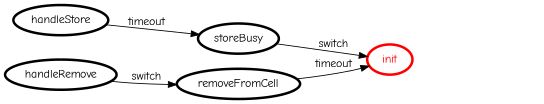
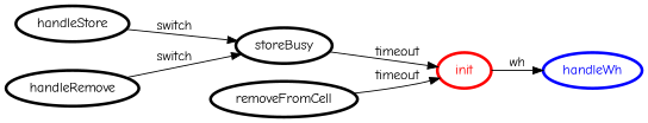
  digraph {
    fontname="Comic Neue"
    rankdir=LR
    node [color=black fontcolor=black fontname="Comic Neue" penwidth=3]
    edge [color=black fontcolor=black fontname="Comic Neue"]
    init [color=red fontcolor=red]
+   handleWh [color=blue fontcolor=blue]
    handleStore
    storeBusy
    handleRemove
    removeFromCell
-   handleStore -> storeBusy [label=timeout]
-   storeBusy -> init [label=switch]
-   handleRemove -> removeFromCell [label=switch]
+   init -> handleWh [label=wh]
+   handleStore -> storeBusy [label=switch]
+   storeBusy -> init [label=timeout]
+   handleRemove -> storeBusy [label=switch]
    removeFromCell -> init [label=timeout]
  }
